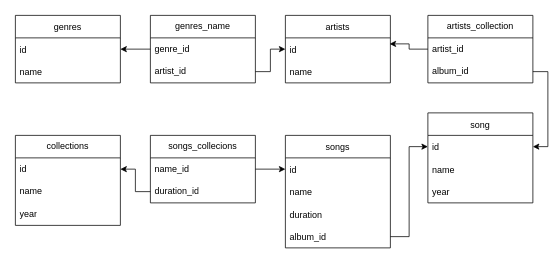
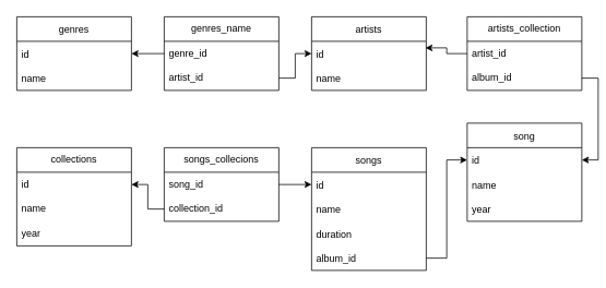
  <mxCell id="0" />
  <mxCell id="1" parent="0" />
  <mxCell id="2" value="genres" style="swimlane;fontStyle=0;childLayout=stackLayout;horizontal=1;startSize=30;horizontalStack=0;resizeParent=1;resizeParentMax=0;resizeLast=0;collapsible=1;marginBottom=0;" parent="1" vertex="1"><mxGeometry width="140" height="90" as="geometry" x="20" y="20" /></mxCell>
  <mxCell id="3" value="id" style="text;strokeColor=none;fillColor=none;align=left;verticalAlign=middle;spacingLeft=4;spacingRight=4;overflow=hidden;points=[[0,0.5],[1,0.5]];portConstraint=eastwest;rotatable=0;" parent="2" vertex="1"><mxGeometry y="30" width="140" height="30" as="geometry" /></mxCell>
  <mxCell id="4" value="name" style="text;strokeColor=none;fillColor=none;align=left;verticalAlign=middle;spacingLeft=4;spacingRight=4;overflow=hidden;points=[[0,0.5],[1,0.5]];portConstraint=eastwest;rotatable=0;" parent="2" vertex="1"><mxGeometry y="60" width="140" height="30" as="geometry" /></mxCell>
  <mxCell id="5" value="artists" style="swimlane;fontStyle=0;childLayout=stackLayout;horizontal=1;startSize=30;horizontalStack=0;resizeParent=1;resizeParentMax=0;resizeLast=0;collapsible=1;marginBottom=0;" parent="1" vertex="1"><mxGeometry x="380" width="140" height="90" as="geometry" y="20" /></mxCell>
  <mxCell id="6" value="id" style="text;strokeColor=none;fillColor=none;align=left;verticalAlign=middle;spacingLeft=4;spacingRight=4;overflow=hidden;points=[[0,0.5],[1,0.5]];portConstraint=eastwest;rotatable=0;" parent="5" vertex="1"><mxGeometry y="30" width="140" height="30" as="geometry" /></mxCell>
  <mxCell id="7" value="name" style="text;strokeColor=none;fillColor=none;align=left;verticalAlign=middle;spacingLeft=4;spacingRight=4;overflow=hidden;points=[[0,0.5],[1,0.5]];portConstraint=eastwest;rotatable=0;" parent="5" vertex="1"><mxGeometry y="60" width="140" height="30" as="geometry" /></mxCell>
  <mxCell id="8" value="song" style="swimlane;fontStyle=0;childLayout=stackLayout;horizontal=1;startSize=30;horizontalStack=0;resizeParent=1;resizeParentMax=0;resizeLast=0;collapsible=1;marginBottom=0;" parent="1" vertex="1"><mxGeometry x="570" y="150" width="140" height="120" as="geometry" /></mxCell>
  <mxCell id="9" value="id" style="text;strokeColor=none;fillColor=none;align=left;verticalAlign=middle;spacingLeft=4;spacingRight=4;overflow=hidden;points=[[0,0.5],[1,0.5]];portConstraint=eastwest;rotatable=0;" parent="8" vertex="1"><mxGeometry y="30" width="140" height="30" as="geometry" /></mxCell>
  <mxCell id="10" value="name" style="text;strokeColor=none;fillColor=none;align=left;verticalAlign=middle;spacingLeft=4;spacingRight=4;overflow=hidden;points=[[0,0.5],[1,0.5]];portConstraint=eastwest;rotatable=0;" parent="8" vertex="1"><mxGeometry y="60" width="140" height="30" as="geometry" /></mxCell>
  <mxCell id="11" value="year" style="text;strokeColor=none;fillColor=none;align=left;verticalAlign=middle;spacingLeft=4;spacingRight=4;overflow=hidden;points=[[0,0.5],[1,0.5]];portConstraint=eastwest;rotatable=0;" parent="8" vertex="1"><mxGeometry y="90" width="140" height="30" as="geometry" /></mxCell>
  <mxCell id="12" value="songs" style="swimlane;fontStyle=0;childLayout=stackLayout;horizontal=1;startSize=30;horizontalStack=0;resizeParent=1;resizeParentMax=0;resizeLast=0;collapsible=1;marginBottom=0;" parent="1" vertex="1"><mxGeometry x="380" y="180" width="140" height="150" as="geometry" /></mxCell>
  <mxCell id="13" value="id" style="text;strokeColor=none;fillColor=none;align=left;verticalAlign=middle;spacingLeft=4;spacingRight=4;overflow=hidden;points=[[0,0.5],[1,0.5]];portConstraint=eastwest;rotatable=0;" parent="12" vertex="1"><mxGeometry y="30" width="140" height="30" as="geometry" /></mxCell>
  <mxCell id="14" value="name" style="text;strokeColor=none;fillColor=none;align=left;verticalAlign=middle;spacingLeft=4;spacingRight=4;overflow=hidden;points=[[0,0.5],[1,0.5]];portConstraint=eastwest;rotatable=0;" parent="12" vertex="1"><mxGeometry y="60" width="140" height="30" as="geometry" /></mxCell>
  <mxCell id="15" value="duration" style="text;strokeColor=none;fillColor=none;align=left;verticalAlign=middle;spacingLeft=4;spacingRight=4;overflow=hidden;points=[[0,0.5],[1,0.5]];portConstraint=eastwest;rotatable=0;" parent="12" vertex="1"><mxGeometry y="90" width="140" height="30" as="geometry" /></mxCell>
  <mxCell id="16" value="album_id" style="text;strokeColor=none;fillColor=none;align=left;verticalAlign=middle;spacingLeft=4;spacingRight=4;overflow=hidden;points=[[0,0.5],[1,0.5]];portConstraint=eastwest;rotatable=0;" parent="12" vertex="1"><mxGeometry y="120" width="140" height="30" as="geometry" /></mxCell>
  <mxCell id="17" style="edgeStyle=orthogonalEdgeStyle;rounded=0;orthogonalLoop=1;jettySize=auto;html=1;exitX=1;exitY=0.5;exitDx=0;exitDy=0;entryX=0;entryY=0.5;entryDx=0;entryDy=0;" parent="1" source="16" target="9" edge="1"><mxGeometry relative="1" as="geometry" /></mxCell>
  <mxCell id="18" style="edgeStyle=orthogonalEdgeStyle;rounded=0;orthogonalLoop=1;jettySize=auto;html=1;exitX=0;exitY=0.5;exitDx=0;exitDy=0;" parent="1" source="21" target="3" edge="1"><mxGeometry relative="1" as="geometry" /></mxCell>
  <mxCell id="19" style="edgeStyle=orthogonalEdgeStyle;rounded=0;orthogonalLoop=1;jettySize=auto;html=1;entryX=0.993;entryY=0.267;entryDx=0;entryDy=0;entryPerimeter=0;exitX=0;exitY=0.5;exitDx=0;exitDy=0;" parent="1" source="25" target="6" edge="1"><mxGeometry relative="1" as="geometry"><mxPoint x="620" y="150" as="sourcePoint" /></mxGeometry></mxCell>
  <mxCell id="20" value="genres_name" style="swimlane;fontStyle=0;childLayout=stackLayout;horizontal=1;startSize=30;horizontalStack=0;resizeParent=1;resizeParentMax=0;resizeLast=0;collapsible=1;marginBottom=0;whiteSpace=wrap;html=1;" parent="1" vertex="1"><mxGeometry x="200" width="140" height="90" as="geometry" y="20" /></mxCell>
  <mxCell id="21" value="genre_id" style="text;strokeColor=none;fillColor=none;align=left;verticalAlign=middle;spacingLeft=4;spacingRight=4;overflow=hidden;points=[[0,0.5],[1,0.5]];portConstraint=eastwest;rotatable=0;whiteSpace=wrap;html=1;" parent="20" vertex="1"><mxGeometry y="30" width="140" height="30" as="geometry" /></mxCell>
  <mxCell id="22" value="artist_id" style="text;strokeColor=none;fillColor=none;align=left;verticalAlign=middle;spacingLeft=4;spacingRight=4;overflow=hidden;points=[[0,0.5],[1,0.5]];portConstraint=eastwest;rotatable=0;whiteSpace=wrap;html=1;" parent="20" vertex="1"><mxGeometry y="60" width="140" height="30" as="geometry" /></mxCell>
  <mxCell id="23" style="edgeStyle=orthogonalEdgeStyle;rounded=0;orthogonalLoop=1;jettySize=auto;html=1;exitX=1;exitY=0.5;exitDx=0;exitDy=0;entryX=0;entryY=0.5;entryDx=0;entryDy=0;" parent="1" source="22" target="6" edge="1"><mxGeometry relative="1" as="geometry" /></mxCell>
  <mxCell id="24" value="artists_collection" style="swimlane;fontStyle=0;childLayout=stackLayout;horizontal=1;startSize=30;horizontalStack=0;resizeParent=1;resizeParentMax=0;resizeLast=0;collapsible=1;marginBottom=0;whiteSpace=wrap;html=1;" parent="1" vertex="1"><mxGeometry x="570" width="140" height="90" as="geometry" y="20" /></mxCell>
  <mxCell id="25" value="artist_id" style="text;strokeColor=none;fillColor=none;align=left;verticalAlign=middle;spacingLeft=4;spacingRight=4;overflow=hidden;points=[[0,0.5],[1,0.5]];portConstraint=eastwest;rotatable=0;whiteSpace=wrap;html=1;" parent="24" vertex="1"><mxGeometry y="30" width="140" height="30" as="geometry" /></mxCell>
  <mxCell id="26" value="album_id" style="text;strokeColor=none;fillColor=none;align=left;verticalAlign=middle;spacingLeft=4;spacingRight=4;overflow=hidden;points=[[0,0.5],[1,0.5]];portConstraint=eastwest;rotatable=0;whiteSpace=wrap;html=1;" parent="24" vertex="1"><mxGeometry y="60" width="140" height="30" as="geometry" /></mxCell>
  <mxCell id="27" style="edgeStyle=orthogonalEdgeStyle;rounded=0;orthogonalLoop=1;jettySize=auto;html=1;exitX=1;exitY=0.5;exitDx=0;exitDy=0;entryX=1;entryY=0.5;entryDx=0;entryDy=0;" parent="1" source="26" target="9" edge="1"><mxGeometry relative="1" as="geometry" /></mxCell>
  <mxCell id="28" value="collections" style="swimlane;fontStyle=0;childLayout=stackLayout;horizontal=1;startSize=30;horizontalStack=0;resizeParent=1;resizeParentMax=0;resizeLast=0;collapsible=1;marginBottom=0;whiteSpace=wrap;html=1;" parent="1" vertex="1"><mxGeometry y="180" width="140" height="120" as="geometry" x="20" /></mxCell>
  <mxCell id="29" value="id" style="text;strokeColor=none;fillColor=none;align=left;verticalAlign=middle;spacingLeft=4;spacingRight=4;overflow=hidden;points=[[0,0.5],[1,0.5]];portConstraint=eastwest;rotatable=0;whiteSpace=wrap;html=1;" parent="28" vertex="1"><mxGeometry y="30" width="140" height="30" as="geometry" /></mxCell>
  <mxCell id="30" value="name" style="text;strokeColor=none;fillColor=none;align=left;verticalAlign=middle;spacingLeft=4;spacingRight=4;overflow=hidden;points=[[0,0.5],[1,0.5]];portConstraint=eastwest;rotatable=0;whiteSpace=wrap;html=1;" parent="28" vertex="1"><mxGeometry y="60" width="140" height="30" as="geometry" /></mxCell>
  <mxCell id="31" value="year" style="text;strokeColor=none;fillColor=none;align=left;verticalAlign=middle;spacingLeft=4;spacingRight=4;overflow=hidden;points=[[0,0.5],[1,0.5]];portConstraint=eastwest;rotatable=0;whiteSpace=wrap;html=1;" parent="28" vertex="1"><mxGeometry y="90" width="140" height="30" as="geometry" /></mxCell>
  <mxCell id="32" value="songs_collecions" style="swimlane;fontStyle=0;childLayout=stackLayout;horizontal=1;startSize=30;horizontalStack=0;resizeParent=1;resizeParentMax=0;resizeLast=0;collapsible=1;marginBottom=0;whiteSpace=wrap;html=1;" parent="1" vertex="1"><mxGeometry x="200" y="180" width="140" height="90" as="geometry" /></mxCell>
- <mxCell id="33" value="name_id" style="text;strokeColor=none;fillColor=none;align=left;verticalAlign=middle;spacingLeft=4;spacingRight=4;overflow=hidden;points=[[0,0.5],[1,0.5]];portConstraint=eastwest;rotatable=0;whiteSpace=wrap;html=1;" parent="32" vertex="1"><mxGeometry y="30" width="140" height="30" as="geometry" /></mxCell>
- <mxCell id="34" value="duration_id" style="text;strokeColor=none;fillColor=none;align=left;verticalAlign=middle;spacingLeft=4;spacingRight=4;overflow=hidden;points=[[0,0.5],[1,0.5]];portConstraint=eastwest;rotatable=0;whiteSpace=wrap;html=1;" parent="32" vertex="1"><mxGeometry y="60" width="140" height="30" as="geometry" /></mxCell>
+ <mxCell id="33" value="song_id" style="text;strokeColor=none;fillColor=none;align=left;verticalAlign=middle;spacingLeft=4;spacingRight=4;overflow=hidden;points=[[0,0.5],[1,0.5]];portConstraint=eastwest;rotatable=0;whiteSpace=wrap;html=1;" parent="32" vertex="1"><mxGeometry y="30" width="140" height="30" as="geometry" /></mxCell>
+ <mxCell id="34" value="collection_id" style="text;strokeColor=none;fillColor=none;align=left;verticalAlign=middle;spacingLeft=4;spacingRight=4;overflow=hidden;points=[[0,0.5],[1,0.5]];portConstraint=eastwest;rotatable=0;whiteSpace=wrap;html=1;" parent="32" vertex="1"><mxGeometry y="60" width="140" height="30" as="geometry" /></mxCell>
  <mxCell id="35" style="edgeStyle=orthogonalEdgeStyle;rounded=0;orthogonalLoop=1;jettySize=auto;html=1;exitX=0;exitY=0.5;exitDx=0;exitDy=0;entryX=1;entryY=0.5;entryDx=0;entryDy=0;" parent="1" source="34" target="29" edge="1"><mxGeometry relative="1" as="geometry" /></mxCell>
  <mxCell id="36" style="edgeStyle=orthogonalEdgeStyle;rounded=0;orthogonalLoop=1;jettySize=auto;html=1;exitX=1;exitY=0.5;exitDx=0;exitDy=0;entryX=0;entryY=0.5;entryDx=0;entryDy=0;" parent="1" source="33" target="13" edge="1"><mxGeometry relative="1" as="geometry" /></mxCell>
